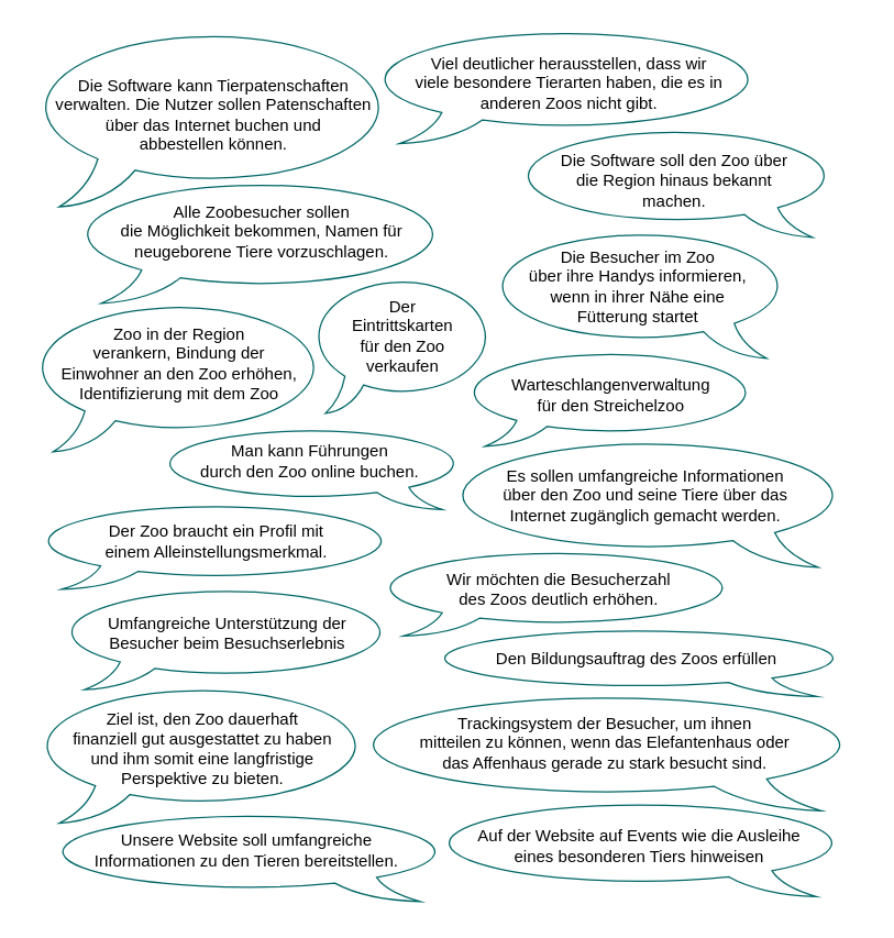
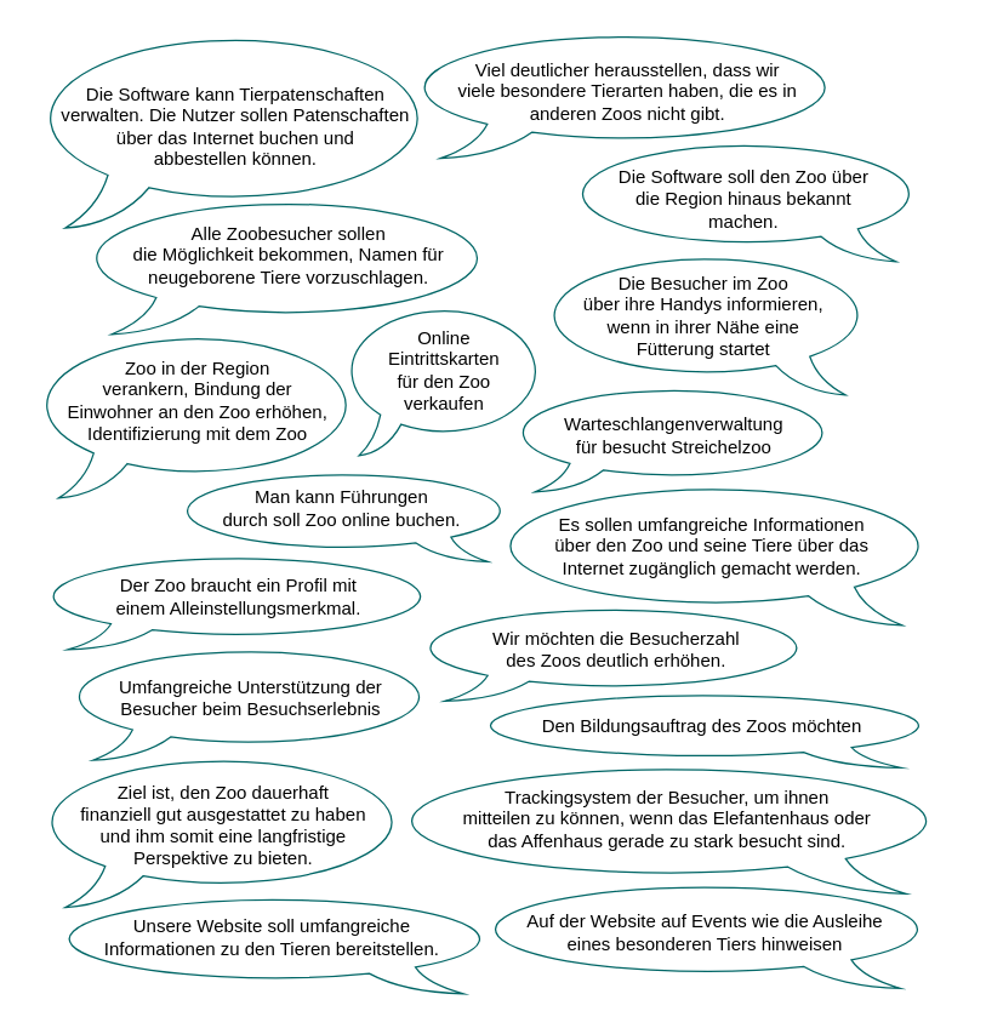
  <mxCell id="0" />
  <mxCell id="1" parent="0" />
  <mxCell id="2" value="" style="rounded=0;whiteSpace=wrap;html=1;strokeColor=none;" vertex="1" parent="1"><mxGeometry x="20" y="20" width="600" height="640" as="geometry" /></mxCell>
  <mxCell id="3" value="Die Software kann Tierpatenschaften &lt;br&gt;verwalten. Die Nutzer sollen Patenschaften &lt;br&gt;über das Internet buchen und &lt;br&gt;abbestellen können." style="whiteSpace=wrap;html=1;shape=mxgraph.basic.oval_callout;strokeColor=#006666;spacingBottom=5;" parent="1" vertex="1"><mxGeometry x="20" y="20" width="270" height="130" as="geometry" /></mxCell>
  <mxCell id="4" value="Der Zoo braucht ein Profil mit &lt;br&gt;einem Alleinstellungsmerkmal." style="whiteSpace=wrap;html=1;shape=mxgraph.basic.oval_callout;strokeColor=#006666;flipH=0;spacingBottom=7;" parent="1" vertex="1"><mxGeometry x="22" y="365" width="270" height="63" as="geometry" /></mxCell>
  <mxCell id="5" value="Die Software soll den Zoo über &lt;br&gt;die Region hinaus bekannt &lt;br&gt;machen." style="whiteSpace=wrap;html=1;shape=mxgraph.basic.oval_callout;strokeColor=#006666;flipH=1;spacingBottom=2;" parent="1" vertex="1"><mxGeometry x="370" y="92" width="240" height="80" as="geometry" /></mxCell>
  <mxCell id="6" value="Wir möchten die Besucherzahl &lt;br&gt;des Zoos deutlich erhöhen." style="whiteSpace=wrap;html=1;shape=mxgraph.basic.oval_callout;strokeColor=#006666;spacingBottom=5;flipH=0;" parent="1" vertex="1"><mxGeometry x="270.5" y="399" width="269.5" height="63" as="geometry" /></mxCell>
  <mxCell id="7" value="Alle Zoobesucher sollen &lt;br&gt;die Möglichkeit bekommen, Namen für &lt;br&gt;neugeborene Tiere vorzuschlagen." style="whiteSpace=wrap;html=1;shape=mxgraph.basic.oval_callout;strokeColor=#006666;spacingBottom=15;" parent="1" vertex="1"><mxGeometry x="50" y="130" width="280" height="90" as="geometry" /></mxCell>
- <mxCell id="8" value="Man kann Führungen &lt;br&gt;durch den Zoo online buchen." style="whiteSpace=wrap;html=1;shape=mxgraph.basic.oval_callout;strokeColor=#006666;spacingBottom=10;flipH=1;" parent="1" vertex="1"><mxGeometry x="110" y="310" width="230" height="60" as="geometry" /></mxCell>
- <mxCell id="9" value="Der &lt;br&gt;Eintrittskarten &lt;br&gt;für den Zoo &lt;br&gt;verkaufen" style="whiteSpace=wrap;html=1;shape=mxgraph.basic.oval_callout;strokeColor=#006666;spacingBottom=12;flipH=0;" parent="1" vertex="1"><mxGeometry x="225" y="200" width="135" height="100" as="geometry" /></mxCell>
+ <mxCell id="8" value="Man kann Führungen &lt;br&gt;durch soll Zoo online buchen." style="whiteSpace=wrap;html=1;shape=mxgraph.basic.oval_callout;strokeColor=#006666;spacingBottom=10;flipH=1;" parent="1" vertex="1"><mxGeometry x="110" y="310" width="230" height="60" as="geometry" /></mxCell>
+ <mxCell id="9" value="Online &lt;br&gt;Eintrittskarten &lt;br&gt;für den Zoo &lt;br&gt;verkaufen" style="whiteSpace=wrap;html=1;shape=mxgraph.basic.oval_callout;strokeColor=#006666;spacingBottom=12;flipH=0;" parent="1" vertex="1"><mxGeometry x="225" y="200" width="135" height="100" as="geometry" /></mxCell>
  <mxCell id="10" value="Es sollen umfangreiche Informationen &lt;br&gt;über den Zoo und seine Tiere über das &lt;br&gt;Internet zugänglich gemacht werden." style="whiteSpace=wrap;html=1;shape=mxgraph.basic.oval_callout;strokeColor=#006666;spacingBottom=10;flipH=1;" parent="1" vertex="1"><mxGeometry x="319" y="318" width="300" height="94" as="geometry" /></mxCell>
- <mxCell id="11" value="Den Bildungsauftrag des Zoos erfüllen" style="whiteSpace=wrap;html=1;shape=mxgraph.basic.oval_callout;strokeColor=#006666;spacingBottom=5;flipH=1;" parent="1" vertex="1"><mxGeometry x="305" y="456" width="315" height="50" as="geometry" /></mxCell>
+ <mxCell id="11" value="Den Bildungsauftrag des Zoos möchten" style="whiteSpace=wrap;html=1;shape=mxgraph.basic.oval_callout;strokeColor=#006666;spacingBottom=5;flipH=1;" parent="1" vertex="1"><mxGeometry x="305" y="456" width="315" height="50" as="geometry" /></mxCell>
  <mxCell id="12" value="Zoo in der Region &lt;br&gt;verankern, Bindung der &lt;br&gt;Einwohner an den Zoo erhöhen, &lt;br&gt;Identifizierung mit dem Zoo" style="whiteSpace=wrap;html=1;shape=mxgraph.basic.oval_callout;strokeColor=#006666;spacingBottom=18;" parent="1" vertex="1"><mxGeometry x="20" y="218" width="220" height="110" as="geometry" /></mxCell>
  <mxCell id="13" value="Viel deutlicher herausstellen, dass wir &lt;br&gt;viele besondere Tierarten haben, die es in &lt;br&gt;anderen Zoos nicht gibt." style="whiteSpace=wrap;html=1;shape=mxgraph.basic.oval_callout;strokeColor=#006666;spacingBottom=5;flipH=0;" parent="1" vertex="1"><mxGeometry x="265.5" y="20" width="294.5" height="84" as="geometry" /></mxCell>
  <mxCell id="14" value="Umfangreiche Unterstützung der &lt;br&gt;Besucher beim Besuchserlebnis" style="whiteSpace=wrap;html=1;shape=mxgraph.basic.oval_callout;strokeColor=#006666;spacingBottom=8;" parent="1" vertex="1"><mxGeometry x="40" y="426" width="250" height="75" as="geometry" /></mxCell>
  <mxCell id="15" value="Unsere Website soll umfangreiche &lt;br&gt;Informationen zu den Tieren bereitstellen." style="whiteSpace=wrap;html=1;shape=mxgraph.basic.oval_callout;strokeColor=#006666;spacingBottom=9;flipH=1;" parent="1" vertex="1"><mxGeometry x="28" y="590" width="302" height="65" as="geometry" /></mxCell>
  <mxCell id="16" value="Trackingsystem der Besucher, um ihnen &lt;br&gt;mitteilen zu können, wenn das Elefantenhaus oder &lt;br&gt;das Affenhaus gerade zu stark besucht sind." style="whiteSpace=wrap;html=1;shape=mxgraph.basic.oval_callout;strokeColor=#006666;spacingBottom=12;flipH=1;" parent="1" vertex="1"><mxGeometry x="249.5" y="503" width="378.5" height="86" as="geometry" /></mxCell>
  <mxCell id="17" value="Ziel ist, den Zoo dauerhaft &lt;br&gt;finanziell gut ausgestattet zu haben &lt;br&gt;und ihm somit eine langfristige &lt;br&gt;Perspektive zu bieten." style="whiteSpace=wrap;html=1;shape=mxgraph.basic.oval_callout;strokeColor=#006666;spacingBottom=8;" parent="1" vertex="1"><mxGeometry x="22" y="497" width="250" height="101" as="geometry" /></mxCell>
  <mxCell id="18" value="Auf der Website auf Events wie die Ausleihe &lt;br&gt;eines besonderen Tiers hinweisen" style="whiteSpace=wrap;html=1;shape=mxgraph.basic.oval_callout;strokeColor=#006666;flipH=1;spacingBottom=3;" parent="1" vertex="1"><mxGeometry x="308.5" y="581.5" width="310.5" height="70" as="geometry" /></mxCell>
  <mxCell id="19" value="Die Besucher im Zoo &lt;br&gt;über ihre Handys informieren, &lt;br&gt;wenn in ihrer Nähe eine &lt;br&gt;Fütterung startet" style="whiteSpace=wrap;html=1;shape=mxgraph.basic.oval_callout;strokeColor=#006666;spacingBottom=11;flipH=1;" parent="1" vertex="1"><mxGeometry x="352.25" y="166" width="223" height="94" as="geometry" /></mxCell>
- <mxCell id="20" value="Warteschlangenverwaltung &lt;br&gt;für den Streichelzoo" style="whiteSpace=wrap;html=1;shape=mxgraph.basic.oval_callout;strokeColor=#006666;flipH=0;spacingBottom=5;" parent="1" vertex="1"><mxGeometry x="334" y="254" width="220" height="70" as="geometry" /></mxCell>
+ <mxCell id="20" value="Warteschlangenverwaltung &lt;br&gt;für besucht Streichelzoo" style="whiteSpace=wrap;html=1;shape=mxgraph.basic.oval_callout;strokeColor=#006666;flipH=0;spacingBottom=5;" parent="1" vertex="1"><mxGeometry x="334" y="254" width="220" height="70" as="geometry" /></mxCell>
